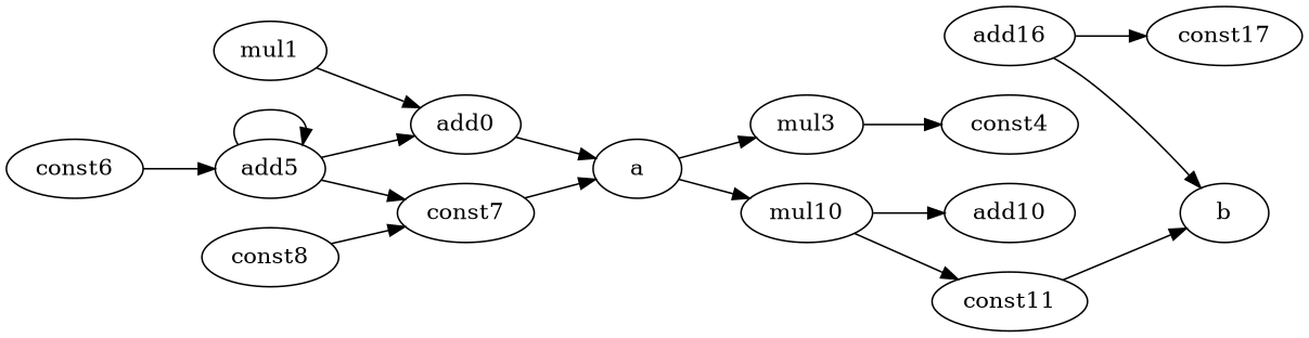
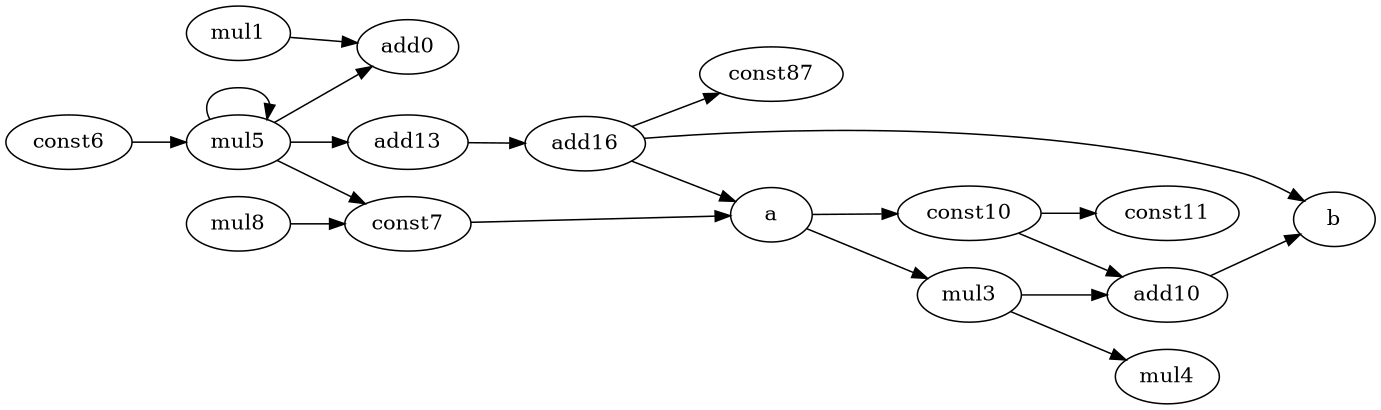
  digraph {
    rankdir=LR
    node [level=3 opcode=add]
    edge [operand=0]
    add0 [level=2]
    a [opcode=load]
    mul3 [opcode=mul]
-   mul10 [opcode=mul]
+   mul10 [opcode=mul label=const10]
    n5 [data=220 label=mul1 level=2 opcode=const]
    n6 [label=add10 level=4]
-   const4 [data=10 opcode=const]
+   const4 [data=10 opcode=const label=mul4]
    b [level=4 opcode=store]
-   add5 [level=1]
+   add5 [level=1 label=mul5]
    n10 [label=const7 level=2]
+   add13 [level=2]
    add16
    const6 [data=1 level=1 opcode=const]
-   const8 [data=221 level=2 opcode=const]
+   const8 [data=221 level=2 opcode=const label=mul8]
    const11 [data=20 opcode=const]
-   const17 [data=0 opcode=const]
-   add0 -> a
+   const17 [data=0 opcode=const label=const87]
+   add16 -> a
    a -> mul3
    a -> mul10
+   mul3 -> n6 [operand=1]
    mul3 -> const4 [operand=1]
    mul10 -> n6
    mul10 -> const11 [operand=1]
    n5 -> add0
-   const11 -> b
+   n6 -> b
    add5 -> add0 [operand=1]
    add5 -> add5
    add5 -> n10 [operand=1]
+   add5 -> add13 [operand=1]
    n10 -> a
+   add13 -> add16
    add16 -> b [operand=1]
    add16 -> const17 [operand=1]
    const6 -> add5 [operand=1]
    const8 -> n10
  }
